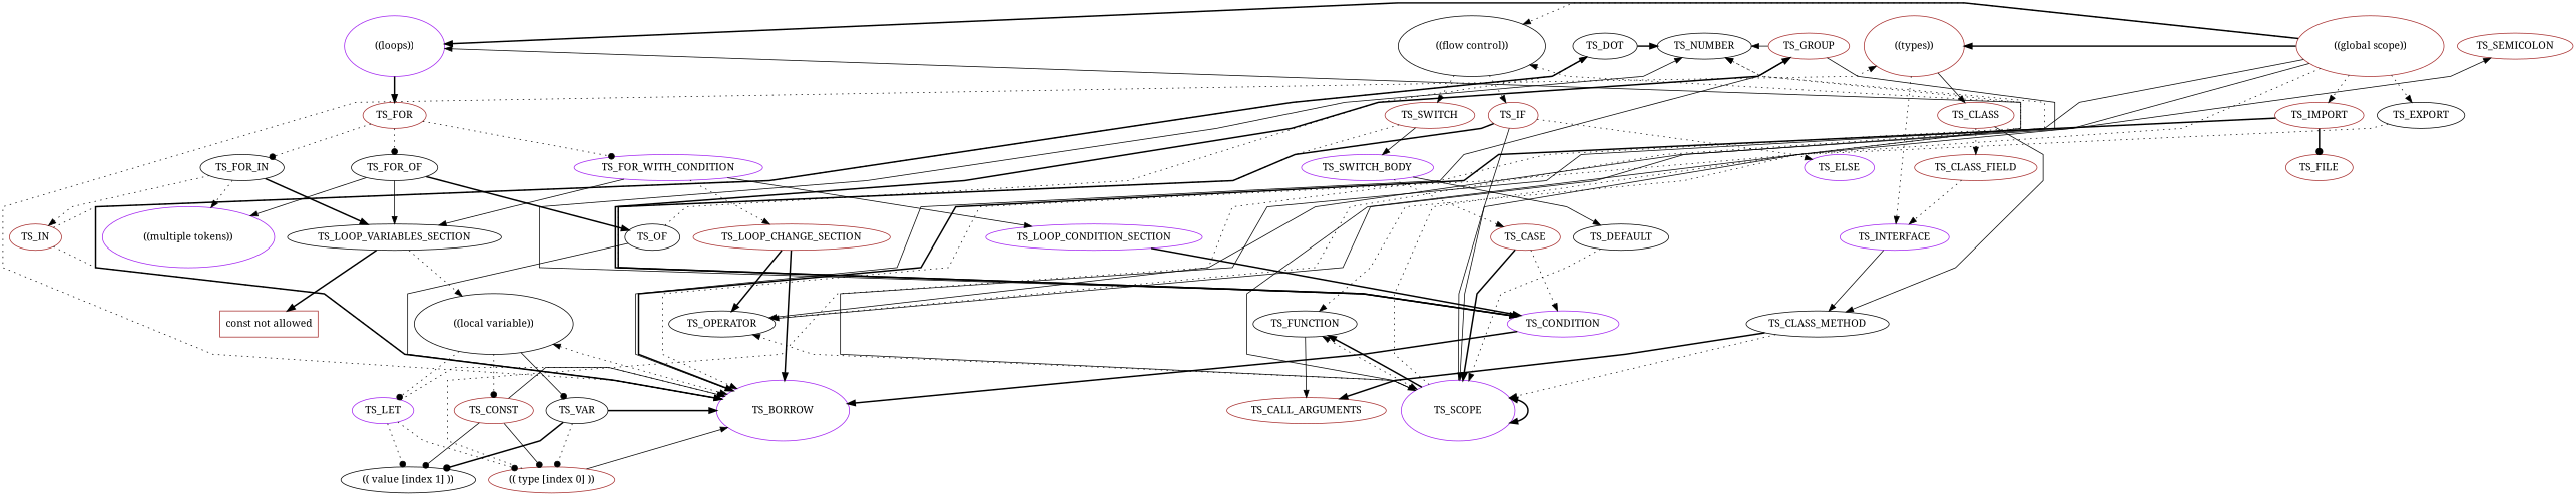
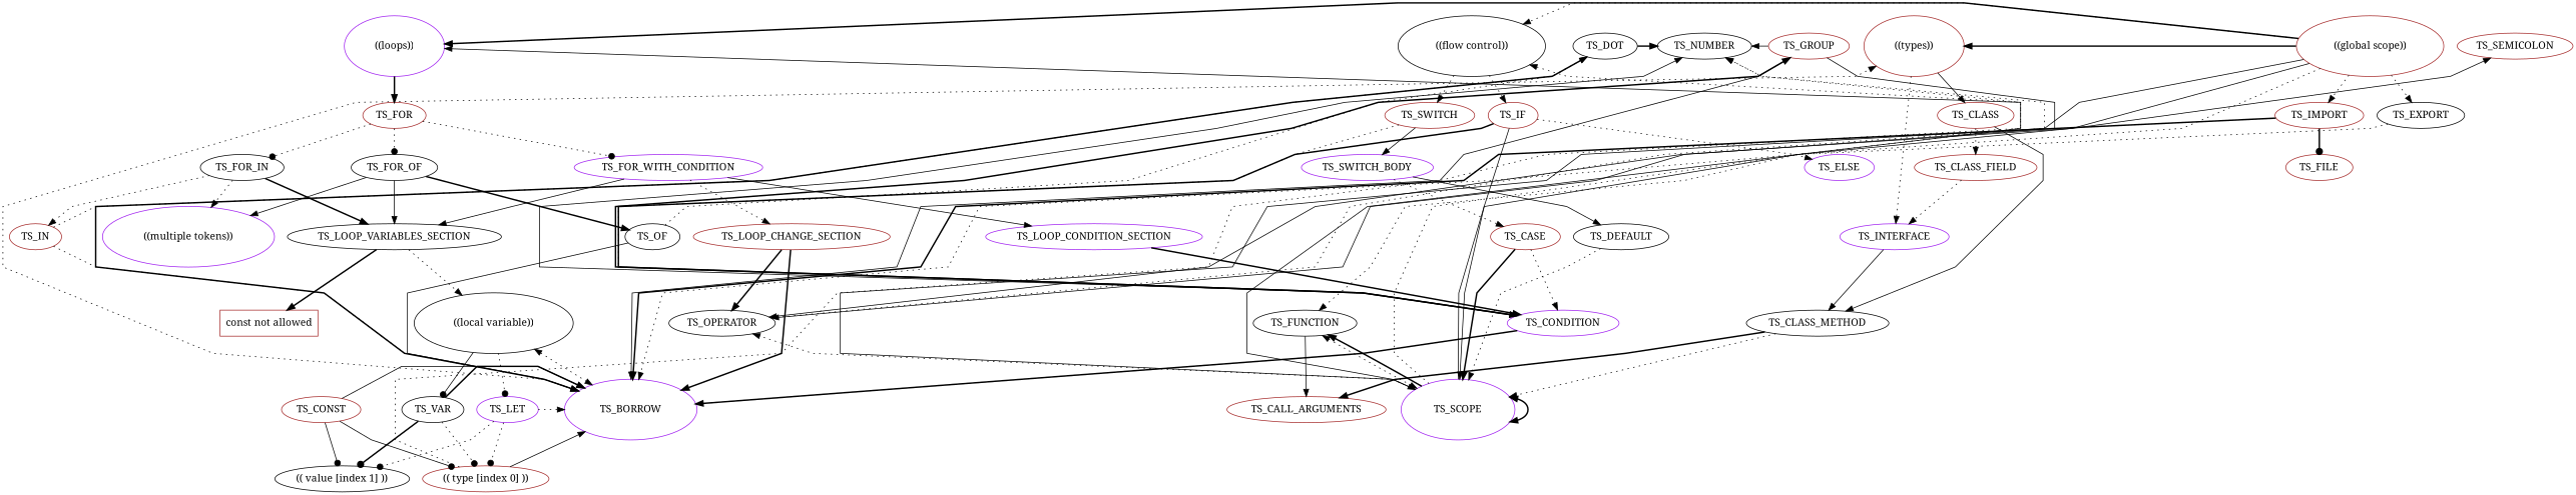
  digraph {
    fontname="Noto Serif"
    splines=polyline
    node [color=brown fontname="Noto Serif"]
    edge [constraint=false fontname="Noto Serif" style=dotted]
    TS_BORROW [color=purple margin=0.3]
    n2 [label="(( type [index 0] ))"]
    n3 [arrowhead=dot color=black label="(( value [index 1] ))"]
    n4 [color=black label="((local variable))" margin=0.3]
    TS_CONST
    TS_LET [color=purple]
    TS_VAR [color=black]
    n8 [constraint=false label="const not allowed" shape=box]
    TS_NUMBER [color=black]
    n10 [label="((global scope))" margin=0.3 root=true]
    TS_SCOPE [color=purple margin=0.3]
    TS_SEMICOLON
    TS_OPERATOR [color=black pag=2.0]
    TS_DOT [color=black]
    TS_IN
    TS_OF [color=black]
    TS_CONDITION [color=purple]
    TS_GROUP
    TS_IMPORT
    TS_EXPORT [color=black]
    TS_FILE
    TS_FUNCTION [color=black]
    TS_CALL_ARGUMENTS
    n24 [color=black label="((flow control))" margin=0.3]
    TS_IF
    TS_ELSE [color=purple]
    TS_SWITCH
    TS_SWITCH_BODY [color=purple]
    TS_CASE
    TS_DEFAULT [color=black]
    n31 [label="((types))" margin=0.3]
    TS_CLASS
    TS_INTERFACE [color=purple]
    TS_CLASS_METHOD [color=black]
    TS_CLASS_FIELD
    TS_LOOP_VARIABLES_SECTION [color=black]
    n37 [color=purple label="((multiple tokens))" margin=0.3]
    TS_FOR_OF [color=black]
    TS_FOR_IN [color=black]
    TS_FOR_WITH_CONDITION [color=purple]
    TS_LOOP_CONDITION_SECTION [color=purple]
    TS_LOOP_CHANGE_SECTION
    n43 [color=purple label="((loops))" margin=0.3]
    TS_FOR
    subgraph sub_1 {
      pack=true
      packMode=clust
      TS_BORROW
    }
    subgraph sub_2 {
      pack=true
      packMode=clust
      TS_BORROW
      n4
      TS_CONST
      TS_LET
      TS_VAR
      n8
      TS_NUMBER
      subgraph sub_3 {
        pack=true
        packMode=clust
        n2
        n3
      }
    }
    subgraph sub_4 {
      pack=true
      packMode=clust
      TS_BORROW
      TS_NUMBER
      n10
      TS_SCOPE
      TS_OPERATOR
      TS_DOT
      TS_IN
      TS_OF
    }
    subgraph sub_5 {
      pack=true
      packMode=clust
      TS_BORROW
      TS_NUMBER
      TS_CONDITION
      TS_GROUP
    }
    subgraph sub_6 {
      pack=true
      packMode=clust
      n10
      TS_SCOPE
      TS_SEMICOLON
    }
    subgraph sub_7 {
      pack=true
      packMode=clust
      subgraph sub_8 {
        pack=true
        packMode=clust
        TS_BORROW
        n10
        TS_IMPORT
        TS_EXPORT
        TS_FILE
      }
    }
    subgraph sub_9 {
      pack=true
      packMode=clust
      n10
      TS_SCOPE
      TS_FUNCTION
      TS_CALL_ARGUMENTS
    }
    subgraph sub_10 {
      pack=true
      packMode=clust
      n10
      subgraph sub_11 {
        pack=true
        packMode=clust
        TS_SCOPE
        TS_CONDITION
        n24
        TS_IF
        TS_ELSE
      }
      subgraph sub_12 {
        pack=true
        packMode=clust
        TS_SCOPE
        TS_CONDITION
        n24
        TS_SWITCH
        TS_SWITCH_BODY
        TS_CASE
        TS_DEFAULT
      }
    }
    subgraph sub_13 {
      pack=true
      packMode=clust
      TS_BORROW
      TS_NUMBER
      TS_OPERATOR
      TS_GROUP
    }
    subgraph sub_14 {
      pack=true
      packMode=clust
      TS_BORROW
      n10
      TS_SCOPE
      TS_CALL_ARGUMENTS
      n31
      TS_CLASS
      TS_INTERFACE
      TS_CLASS_METHOD
      TS_CLASS_FIELD
    }
    subgraph sub_15 {
      pack=true
      packMode=clust
      n10
      TS_SCOPE
      subgraph sub_16 {
        label=for
        pack=true
        packMode=clust
        TS_BORROW
        n4
        n8
        TS_OPERATOR
        TS_CONDITION
        n43
        TS_FOR
        subgraph sub_17 {
          label=for
          pack=true
          packMode=clust
          TS_OF
          TS_LOOP_VARIABLES_SECTION
          n37
          TS_FOR_OF
        }
        subgraph sub_18 {
          label=for
          pack=true
          packMode=clust
          TS_IN
          TS_LOOP_VARIABLES_SECTION
          n37
          TS_FOR_IN
        }
        subgraph sub_19 {
          label=for
          pack=true
          packMode=clust
          TS_LOOP_VARIABLES_SECTION
          TS_FOR_WITH_CONDITION
          TS_LOOP_CONDITION_SECTION
          TS_LOOP_CHANGE_SECTION
        }
      }
    }
    TS_BORROW -> n31
    n2 -> TS_BORROW [style=solid]
    n2 -> TS_NUMBER
    n4 -> TS_BORROW [dir=both constraint=""]
-   n4 -> TS_CONST [arrowhead=dot constraint=""]
    n4 -> TS_LET [arrowhead=dot constraint=""]
    n4 -> TS_VAR [arrowhead=dot style=solid constraint=""]
    TS_CONST -> TS_BORROW [style=solid]
    TS_CONST -> n2 [arrowhead=dot constraint=true style=solid]
    TS_CONST -> n3 [arrowhead=dot constraint=true style=solid]
    TS_LET -> TS_BORROW
    TS_LET -> n2 [arrowhead=dot constraint=true]
    TS_LET -> n3 [arrowhead=dot constraint=true]
    TS_VAR -> TS_BORROW [style=bold]
    TS_VAR -> n2 [arrowhead=dot constraint=true]
    TS_VAR -> n3 [arrowhead=dot constraint=true style=bold]
    n10 -> TS_SCOPE [style=solid]
    n10 -> TS_OPERATOR [style=solid]
    n10 -> TS_IMPORT [constraint=true]
    n10 -> TS_EXPORT [constraint=true]
    n10 -> TS_FUNCTION
    n10 -> n24
    n10 -> n31 [style=bold]
    n10 -> n43 [style=bold]
    TS_SCOPE -> TS_SCOPE [constraint=true dir=both style=bold]
    TS_SCOPE -> TS_SEMICOLON [style=solid]
    TS_SCOPE -> TS_OPERATOR
    TS_SCOPE -> TS_FUNCTION [style=bold]
    TS_SCOPE -> n24
    TS_SCOPE -> n43 [style=solid]
    TS_OPERATOR -> TS_NUMBER
    TS_DOT -> TS_BORROW [style=bold]
    TS_DOT -> TS_NUMBER [style=bold]
    TS_IN -> TS_BORROW
    TS_IN -> TS_DOT
    TS_OF -> TS_BORROW [style=solid]
    TS_OF -> TS_DOT
    TS_CONDITION -> TS_BORROW [style=bold]
    TS_CONDITION -> TS_NUMBER [style=solid]
    TS_CONDITION -> TS_GROUP [style=bold]
    TS_GROUP -> TS_BORROW [style=solid]
    TS_GROUP -> TS_NUMBER [style=solid]
    TS_GROUP -> TS_OPERATOR [style=solid]
    TS_IMPORT -> TS_BORROW [style=bold]
    TS_IMPORT -> TS_FILE [arrowhead=dot constraint=true style=bold]
    TS_EXPORT -> TS_BORROW
    TS_FUNCTION -> TS_SCOPE [dir=both constraint=""]
    TS_FUNCTION -> TS_CALL_ARGUMENTS [style=solid constraint=""]
    n24 -> TS_IF [constraint=true]
    n24 -> TS_SWITCH [constraint=true]
    TS_IF -> TS_SCOPE [style=solid]
    TS_IF -> TS_CONDITION [style=bold]
    TS_IF -> TS_ELSE [constraint=true]
    TS_SWITCH -> TS_CONDITION
    TS_SWITCH -> TS_SWITCH_BODY [constraint=true style=solid]
    TS_SWITCH_BODY -> TS_CASE [constraint=true]
    TS_SWITCH_BODY -> TS_DEFAULT [constraint=true style=solid]
    TS_CASE -> TS_SCOPE [style=bold]
    TS_CASE -> TS_CONDITION [constraint=true]
    TS_DEFAULT -> TS_SCOPE
    n31 -> TS_CLASS [constraint=true style=solid]
    n31 -> TS_INTERFACE [constraint=true]
    TS_CLASS -> TS_CLASS_METHOD [style=solid constraint=""]
    TS_CLASS -> TS_CLASS_FIELD [constraint=""]
    TS_INTERFACE -> TS_CLASS_METHOD [style=solid constraint=""]
    TS_CLASS_METHOD -> TS_SCOPE [constraint=""]
    TS_CLASS_METHOD -> TS_CALL_ARGUMENTS [style=bold constraint=""]
    TS_CLASS_FIELD -> TS_INTERFACE [constraint=""]
    TS_LOOP_VARIABLES_SECTION -> n4 [constraint=""]
    TS_LOOP_VARIABLES_SECTION -> n8 [style=bold constraint=""]
    TS_FOR_OF -> TS_OF [style=bold constraint=""]
    TS_FOR_OF -> TS_LOOP_VARIABLES_SECTION [style=solid constraint=""]
    TS_FOR_OF -> n37 [style=solid constraint=""]
    TS_FOR_IN -> TS_IN [constraint=""]
    TS_FOR_IN -> TS_LOOP_VARIABLES_SECTION [style=bold constraint=""]
    TS_FOR_IN -> n37 [constraint=""]
    TS_FOR_WITH_CONDITION -> TS_LOOP_VARIABLES_SECTION [style=solid constraint=""]
    TS_FOR_WITH_CONDITION -> TS_LOOP_CONDITION_SECTION [style=solid constraint=""]
    TS_FOR_WITH_CONDITION -> TS_LOOP_CHANGE_SECTION [constraint=""]
    TS_LOOP_CONDITION_SECTION -> TS_CONDITION [style=bold constraint=""]
    TS_LOOP_CHANGE_SECTION -> TS_BORROW [style=bold constraint=""]
    TS_LOOP_CHANGE_SECTION -> TS_OPERATOR [style=bold constraint=""]
    n43 -> TS_FOR [constraint=true style=bold]
    TS_FOR -> TS_FOR_OF [arrowhead=dot constraint=""]
    TS_FOR -> TS_FOR_IN [arrowhead=dot constraint=""]
    TS_FOR -> TS_FOR_WITH_CONDITION [arrowhead=dot constraint=""]
  }
